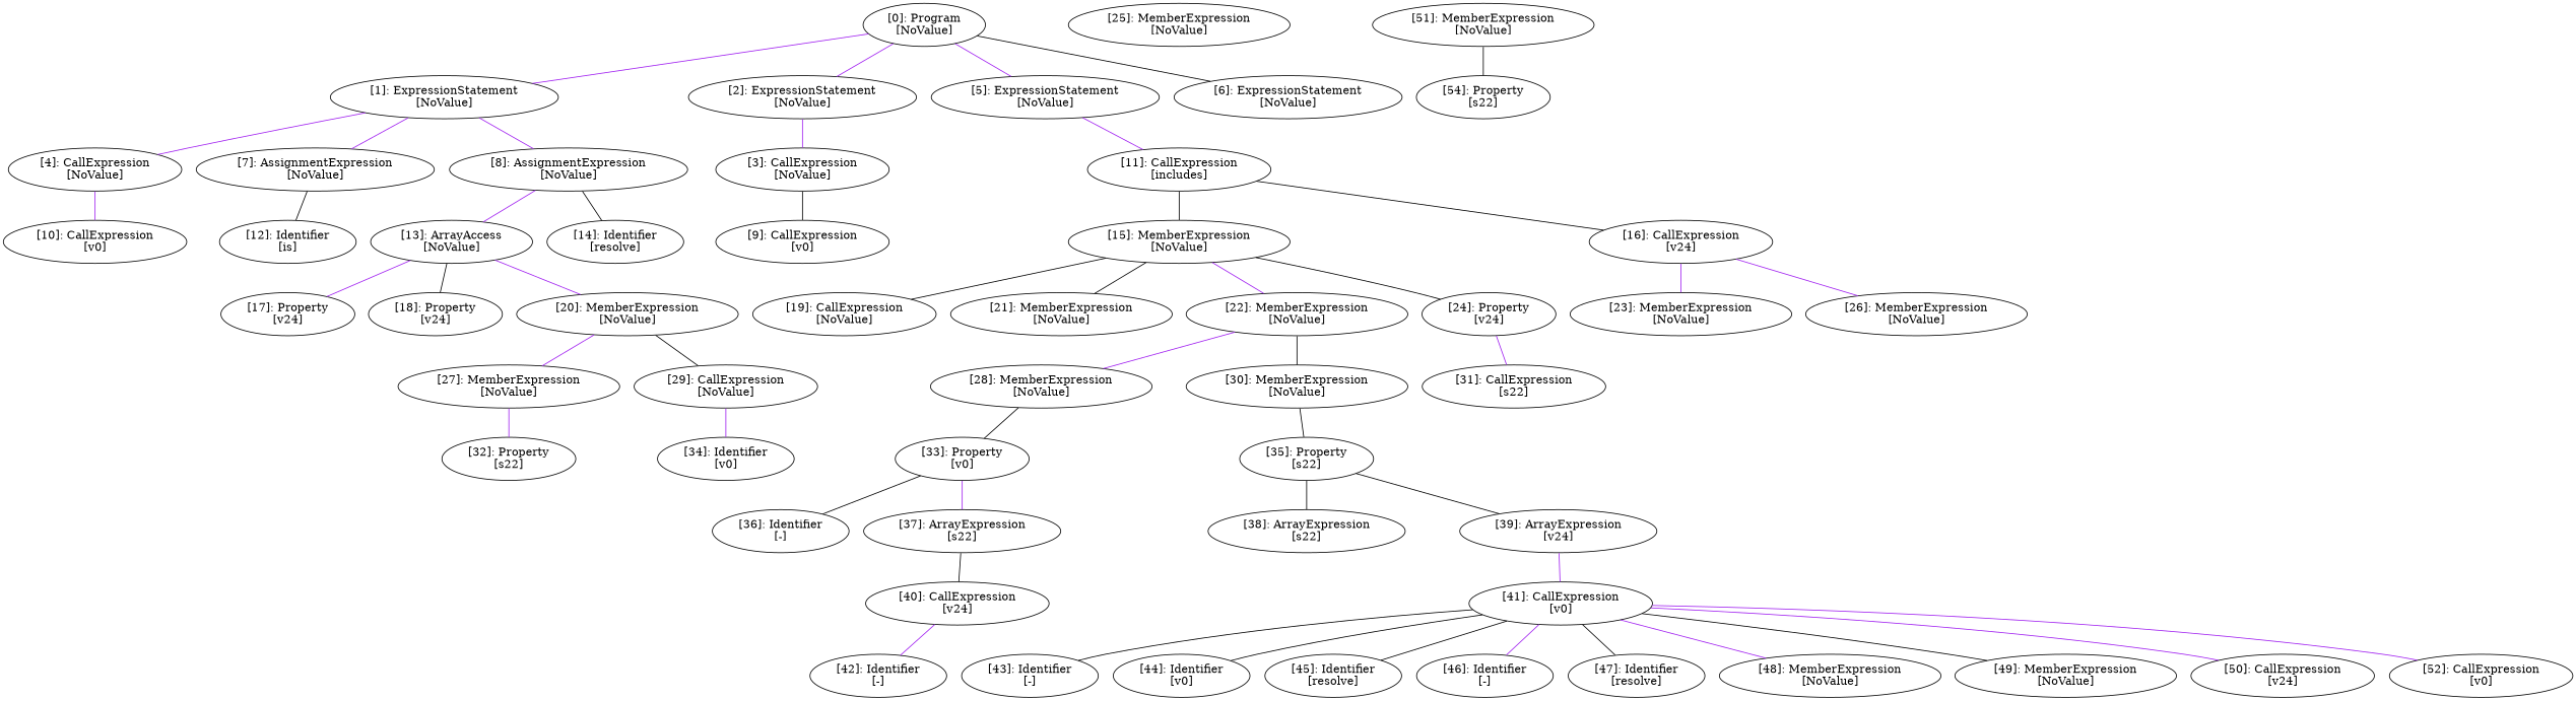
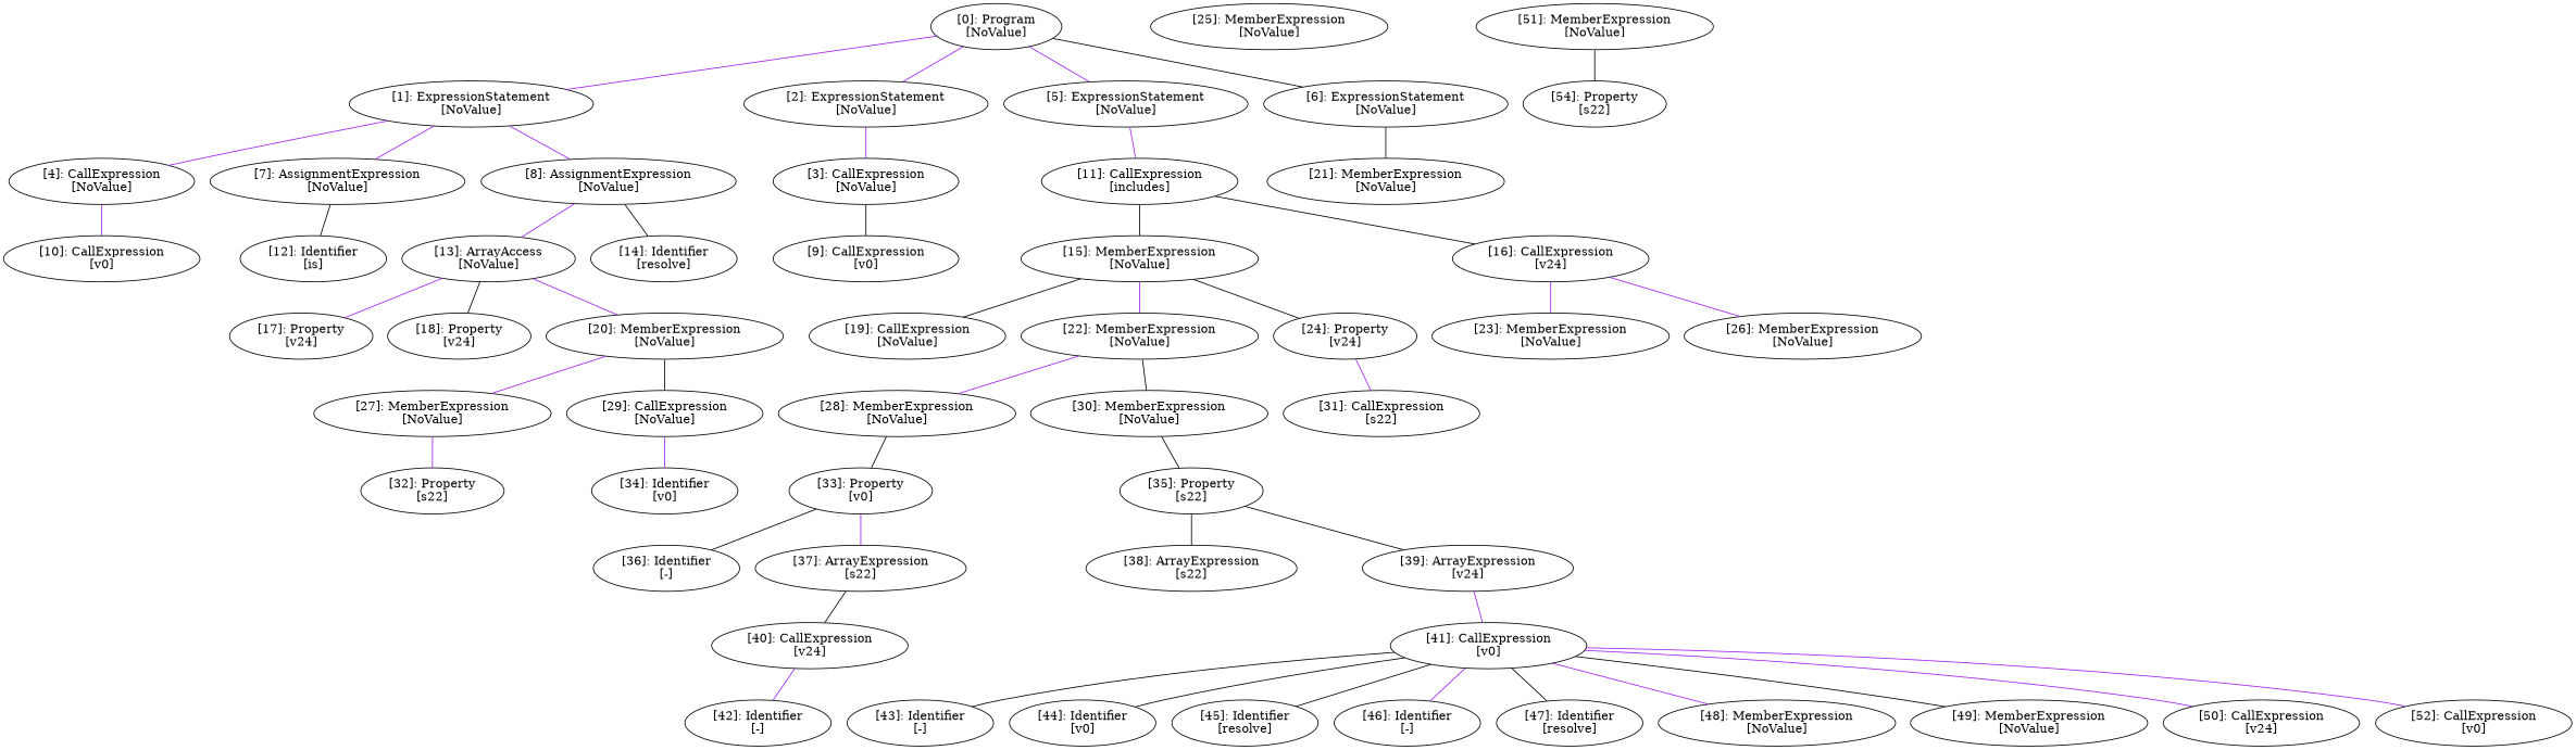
  graph {
    edge [color=purple]
    n1 [label="[0]: Program\n[NoValue]"]
    n2 [label="[1]: ExpressionStatement\n[NoValue]"]
    n3 [label="[2]: ExpressionStatement\n[NoValue]"]
    n4 [label="[5]: ExpressionStatement\n[NoValue]"]
    n5 [label="[6]: ExpressionStatement\n[NoValue]"]
    n6 [label="[4]: CallExpression\n[NoValue]"]
    n7 [label="[7]: AssignmentExpression\n[NoValue]"]
    n8 [label="[8]: AssignmentExpression\n[NoValue]"]
    n9 [label="[3]: CallExpression\n[NoValue]"]
    n10 [label="[11]: CallExpression\n[includes]"]
    n11 [label="[10]: CallExpression\n[v0]"]
    n12 [label="[12]: Identifier\n[is]"]
    n13 [label="[13]: ArrayAccess\n[NoValue]"]
    n14 [label="[14]: Identifier\n[resolve]"]
    n15 [label="[9]: CallExpression\n[v0]"]
    n16 [label="[15]: MemberExpression\n[NoValue]"]
    n17 [label="[16]: CallExpression\n[v24]"]
    n18 [label="[17]: Property\n[v24]"]
    n19 [label="[18]: Property\n[v24]"]
    n20 [label="[20]: MemberExpression\n[NoValue]"]
    n21 [label="[19]: CallExpression\n[NoValue]"]
    n22 [label="[21]: MemberExpression\n[NoValue]"]
    n23 [label="[22]: MemberExpression\n[NoValue]"]
    n24 [label="[24]: Property\n[v24]"]
    n25 [label="[23]: MemberExpression\n[NoValue]"]
    n26 [label="[26]: MemberExpression\n[NoValue]"]
    n27 [label="[27]: MemberExpression\n[NoValue]"]
    n28 [label="[29]: CallExpression\n[NoValue]"]
    n29 [label="[28]: MemberExpression\n[NoValue]"]
    n30 [label="[30]: MemberExpression\n[NoValue]"]
    n31 [label="[31]: CallExpression\n[s22]"]
    n32 [label="[32]: Property\n[s22]"]
    n33 [label="[34]: Identifier\n[v0]"]
    n34 [label="[33]: Property\n[v0]"]
    n35 [label="[35]: Property\n[s22]"]
    n36 [label="[25]: MemberExpression\n[NoValue]"]
    n37 [label="[36]: Identifier\n[-]"]
    n38 [label="[37]: ArrayExpression\n[s22]"]
    n39 [label="[38]: ArrayExpression\n[s22]"]
    n40 [label="[39]: ArrayExpression\n[v24]"]
    n41 [label="[40]: CallExpression\n[v24]"]
    n42 [label="[41]: CallExpression\n[v0]"]
    n43 [label="[42]: Identifier\n[-]"]
    n44 [label="[43]: Identifier\n[-]"]
    n45 [label="[44]: Identifier\n[v0]"]
    n46 [label="[45]: Identifier\n[resolve]"]
    n47 [label="[46]: Identifier\n[-]"]
    n48 [label="[47]: Identifier\n[resolve]"]
    n49 [label="[48]: MemberExpression\n[NoValue]"]
    n50 [label="[49]: MemberExpression\n[NoValue]"]
    n51 [label="[50]: CallExpression\n[v24]"]
    n52 [label="[52]: CallExpression\n[v0]"]
    n53 [label="[51]: MemberExpression\n[NoValue]"]
    n54 [label="[54]: Property\n[s22]"]
    n1 -- n2
    n1 -- n3
    n1 -- n4
    n1 -- n5 [color=black]
    n2 -- n6
    n2 -- n7
    n2 -- n8
    n3 -- n9
    n4 -- n10
    n6 -- n11
    n7 -- n12 [color=black]
    n8 -- n13
    n8 -- n14 [color=black]
    n9 -- n15 [color=black]
    n10 -- n16 [color=black]
    n10 -- n17 [color=black]
    n13 -- n18
    n13 -- n19 [color=black]
    n13 -- n20
    n16 -- n21 [color=black]
-   n16 -- n22 [color=black]
+   n5 -- n22 [color=black]
    n16 -- n23
    n16 -- n24 [color=black]
    n17 -- n25
    n17 -- n26
    n20 -- n27
    n20 -- n28 [color=black]
    n23 -- n29
    n23 -- n30 [color=black]
    n24 -- n31
    n27 -- n32
    n28 -- n33
    n29 -- n34 [color=black]
    n30 -- n35 [color=black]
    n34 -- n37 [color=black]
    n34 -- n38
    n35 -- n39 [color=black]
    n35 -- n40 [color=black]
    n38 -- n41 [color=black]
    n40 -- n42
    n41 -- n43
    n42 -- n44 [color=black]
    n42 -- n45 [color=black]
    n42 -- n46 [color=black]
    n42 -- n47
    n42 -- n48 [color=black]
    n42 -- n49
    n42 -- n50 [color=black]
    n42 -- n51
    n42 -- n52
    n53 -- n54 [color=black]
  }
